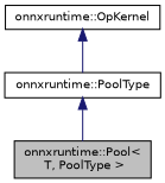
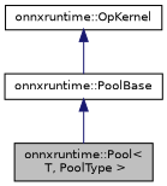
  digraph {
    node [color=black fillcolor=white fontname=Helvetica fontsize=10 shape=record style=filled]
    edge [color=midnightblue dir=back fontname=Helvetica fontsize=10 labelfontname=Helvetica labelfontsize=10 style=solid]
    n1 [fillcolor=grey75 fontcolor=black height=0.2 label="onnxruntime::Pool\<\l T, PoolType \>" width=0.4]
    n2 [height=0.2 label="onnxruntime::OpKernel" width=0.4]
-   n3 [height=0.2 label="onnxruntime::PoolType" width=0.4]
+   n3 [height=0.2 label="onnxruntime::PoolBase" width=0.4]
    n2 -> n3
    n3 -> n1
  }
